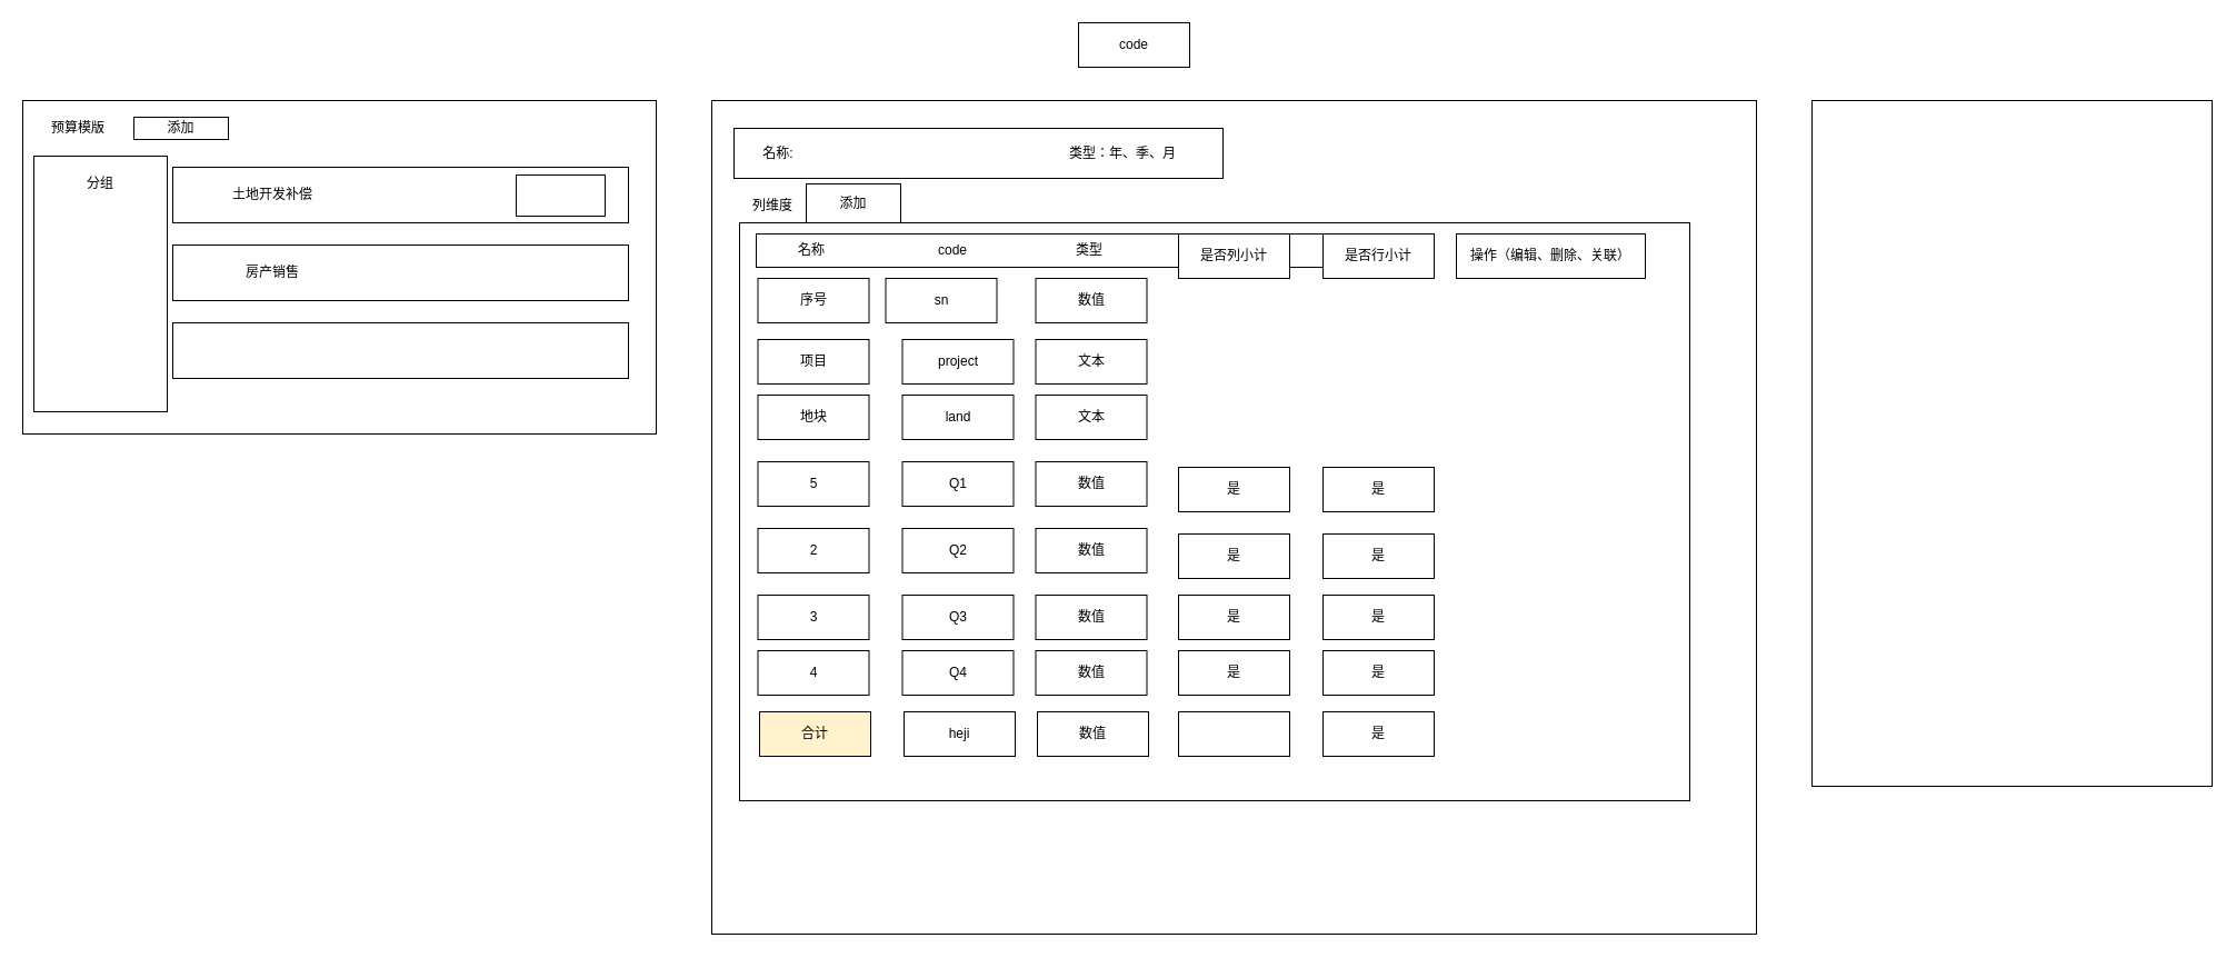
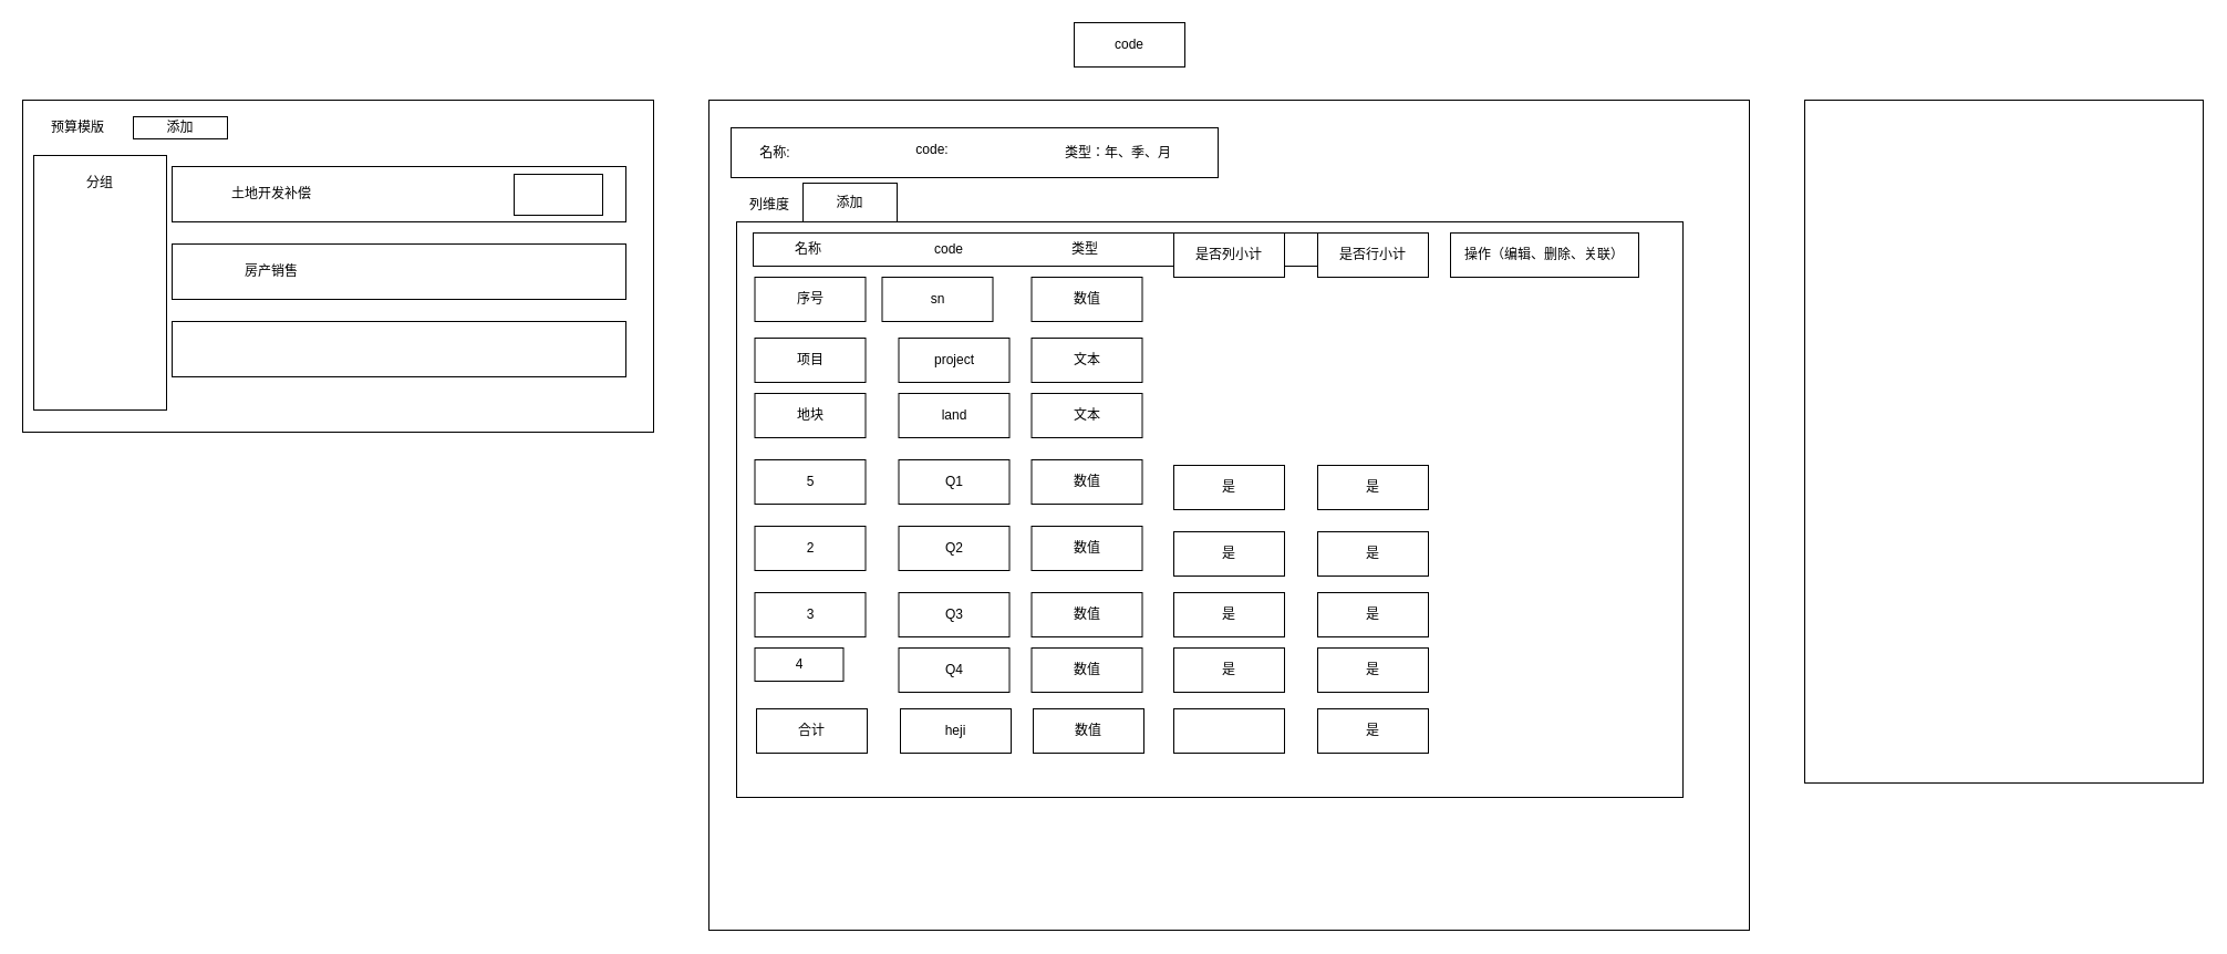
  <mxCell id="0" />
  <mxCell id="1" parent="0" />
  <mxCell id="2" value="" style="rounded=0;whiteSpace=wrap;html=1;" vertex="1" parent="1"><mxGeometry x="640" y="90" width="940" height="750" as="geometry" /></mxCell>
  <mxCell id="3" value="" style="rounded=0;whiteSpace=wrap;html=1;" vertex="1" parent="1"><mxGeometry x="20" y="90" width="570" height="300" as="geometry" /></mxCell>
  <mxCell id="4" value="预算模版" style="text;html=1;align=center;verticalAlign=middle;whiteSpace=wrap;rounded=0;" vertex="1" parent="1"><mxGeometry x="40" y="100" width="60" height="30" as="geometry" /></mxCell>
  <mxCell id="5" value="" style="rounded=0;whiteSpace=wrap;html=1;" vertex="1" parent="1"><mxGeometry x="155" y="150" width="410" height="50" as="geometry" /></mxCell>
  <mxCell id="6" value="" style="rounded=0;whiteSpace=wrap;html=1;" vertex="1" parent="1"><mxGeometry x="155" y="220" width="410" height="50" as="geometry" /></mxCell>
  <mxCell id="7" value="" style="rounded=0;whiteSpace=wrap;html=1;" vertex="1" parent="1"><mxGeometry x="155" y="290" width="410" height="50" as="geometry" /></mxCell>
  <mxCell id="8" value="土地开发补偿" style="text;html=1;align=center;verticalAlign=middle;whiteSpace=wrap;rounded=0;" vertex="1" parent="1"><mxGeometry x="180" y="160" width="130" height="30" as="geometry" /></mxCell>
  <mxCell id="9" value="房产销售" style="text;html=1;align=center;verticalAlign=middle;whiteSpace=wrap;rounded=0;" vertex="1" parent="1"><mxGeometry x="180" y="230" width="130" height="30" as="geometry" /></mxCell>
  <mxCell id="10" value="" style="rounded=0;whiteSpace=wrap;html=1;" vertex="1" parent="1"><mxGeometry x="30" y="140" width="120" height="230" as="geometry" /></mxCell>
  <mxCell id="11" value="分组" style="text;html=1;align=center;verticalAlign=middle;whiteSpace=wrap;rounded=0;" vertex="1" parent="1"><mxGeometry x="60" y="150" width="60" height="30" as="geometry" /></mxCell>
  <mxCell id="12" value="" style="rounded=0;whiteSpace=wrap;html=1;" vertex="1" parent="1"><mxGeometry x="660" y="115" width="440" height="45" as="geometry" /></mxCell>
  <mxCell id="13" value="名称:" style="text;html=1;align=center;verticalAlign=middle;whiteSpace=wrap;rounded=0;" vertex="1" parent="1"><mxGeometry x="670" y="123" width="60" height="30" as="geometry" /></mxCell>
  <mxCell id="14" value="类型：年、季、月" style="text;html=1;align=center;verticalAlign=middle;whiteSpace=wrap;rounded=0;" vertex="1" parent="1"><mxGeometry x="925" y="123" width="170" height="30" as="geometry" /></mxCell>
  <mxCell id="15" value="" style="rounded=0;whiteSpace=wrap;html=1;" vertex="1" parent="1"><mxGeometry x="665" y="200" width="855" height="520" as="geometry" /></mxCell>
  <mxCell id="16" value="列维度" style="text;html=1;align=center;verticalAlign=middle;whiteSpace=wrap;rounded=0;" vertex="1" parent="1"><mxGeometry x="665" y="170" width="60" height="30" as="geometry" /></mxCell>
  <mxCell id="17" value="项目" style="rounded=0;whiteSpace=wrap;html=1;" vertex="1" parent="1"><mxGeometry x="681.5" y="305" width="100" height="40" as="geometry" /></mxCell>
  <mxCell id="18" value="地块" style="rounded=0;whiteSpace=wrap;html=1;" vertex="1" parent="1"><mxGeometry x="681.5" y="355" width="100" height="40" as="geometry" /></mxCell>
  <mxCell id="19" value="project" style="rounded=0;whiteSpace=wrap;html=1;" vertex="1" parent="1"><mxGeometry x="811.5" y="305" width="100" height="40" as="geometry" /></mxCell>
  <mxCell id="20" value="文本" style="rounded=0;whiteSpace=wrap;html=1;" vertex="1" parent="1"><mxGeometry x="931.5" y="305" width="100" height="40" as="geometry" /></mxCell>
  <mxCell id="21" value="land" style="rounded=0;whiteSpace=wrap;html=1;" vertex="1" parent="1"><mxGeometry x="811.5" y="355" width="100" height="40" as="geometry" /></mxCell>
  <mxCell id="22" value="文本" style="rounded=0;whiteSpace=wrap;html=1;" vertex="1" parent="1"><mxGeometry x="931.5" y="355" width="100" height="40" as="geometry" /></mxCell>
  <mxCell id="23" value="code" style="rounded=0;whiteSpace=wrap;html=1;" vertex="1" parent="1"><mxGeometry x="970" y="20" width="100" height="40" as="geometry" /></mxCell>
  <mxCell id="24" value="" style="rounded=0;whiteSpace=wrap;html=1;" vertex="1" parent="1"><mxGeometry x="464" y="157" width="80" height="37" as="geometry" /></mxCell>
  <mxCell id="25" value="5" style="rounded=0;whiteSpace=wrap;html=1;" vertex="1" parent="1"><mxGeometry x="681.5" y="415" width="100" height="40" as="geometry" /></mxCell>
  <mxCell id="26" value="Q1" style="rounded=0;whiteSpace=wrap;html=1;" vertex="1" parent="1"><mxGeometry x="811.5" y="415" width="100" height="40" as="geometry" /></mxCell>
  <mxCell id="27" value="数值" style="rounded=0;whiteSpace=wrap;html=1;" vertex="1" parent="1"><mxGeometry x="931.5" y="415" width="100" height="40" as="geometry" /></mxCell>
  <mxCell id="28" value="2" style="rounded=0;whiteSpace=wrap;html=1;" vertex="1" parent="1"><mxGeometry x="681.5" y="475" width="100" height="40" as="geometry" /></mxCell>
  <mxCell id="29" value="Q2" style="rounded=0;whiteSpace=wrap;html=1;" vertex="1" parent="1"><mxGeometry x="811.5" y="475" width="100" height="40" as="geometry" /></mxCell>
  <mxCell id="30" value="数值" style="rounded=0;whiteSpace=wrap;html=1;" vertex="1" parent="1"><mxGeometry x="931.5" y="475" width="100" height="40" as="geometry" /></mxCell>
- <mxCell id="31" value="4" style="rounded=0;whiteSpace=wrap;html=1;" vertex="1" parent="1"><mxGeometry x="681.5" y="585" width="100" height="40" as="geometry" /></mxCell>
+ <mxCell id="31" value="4" style="rounded=0;whiteSpace=wrap;html=1;" vertex="1" parent="1"><mxGeometry x="681.5" y="585" width="80" height="30" as="geometry" /></mxCell>
  <mxCell id="32" value="Q4" style="rounded=0;whiteSpace=wrap;html=1;" vertex="1" parent="1"><mxGeometry x="811.5" y="585" width="100" height="40" as="geometry" /></mxCell>
  <mxCell id="33" value="数值" style="rounded=0;whiteSpace=wrap;html=1;" vertex="1" parent="1"><mxGeometry x="931.5" y="585" width="100" height="40" as="geometry" /></mxCell>
  <mxCell id="34" value="3" style="rounded=0;whiteSpace=wrap;html=1;" vertex="1" parent="1"><mxGeometry x="681.5" y="535" width="100" height="40" as="geometry" /></mxCell>
  <mxCell id="35" value="Q3" style="rounded=0;whiteSpace=wrap;html=1;" vertex="1" parent="1"><mxGeometry x="811.5" y="535" width="100" height="40" as="geometry" /></mxCell>
  <mxCell id="36" value="数值" style="rounded=0;whiteSpace=wrap;html=1;" vertex="1" parent="1"><mxGeometry x="931.5" y="535" width="100" height="40" as="geometry" /></mxCell>
  <mxCell id="37" value="" style="rounded=0;whiteSpace=wrap;html=1;" vertex="1" parent="1"><mxGeometry x="680" y="210" width="510" height="30" as="geometry" /></mxCell>
  <mxCell id="38" value="名称" style="text;html=1;align=center;verticalAlign=middle;whiteSpace=wrap;rounded=0;" vertex="1" parent="1"><mxGeometry x="700" y="210" width="60" height="30" as="geometry" /></mxCell>
  <mxCell id="39" value="code" style="text;html=1;align=center;verticalAlign=middle;whiteSpace=wrap;rounded=0;" vertex="1" parent="1"><mxGeometry x="826.5" y="210" width="60" height="30" as="geometry" /></mxCell>
  <mxCell id="40" value="类型" style="text;html=1;align=center;verticalAlign=middle;whiteSpace=wrap;rounded=0;" vertex="1" parent="1"><mxGeometry x="950" y="210" width="60" height="30" as="geometry" /></mxCell>
  <mxCell id="41" value="" style="rounded=0;whiteSpace=wrap;html=1;" vertex="1" parent="1"><mxGeometry x="1630" y="90" width="360" height="617" as="geometry" /></mxCell>
+ <mxCell id="42" value="code:" style="text;html=1;align=center;verticalAlign=middle;whiteSpace=wrap;rounded=0;" vertex="1" parent="1"><mxGeometry x="811.5" y="120" width="60" height="30" as="geometry" /></mxCell>
  <mxCell id="43" value="序号" style="rounded=0;whiteSpace=wrap;html=1;" vertex="1" parent="1"><mxGeometry x="681.5" y="250" width="100" height="40" as="geometry" /></mxCell>
  <mxCell id="44" value="sn" style="rounded=0;whiteSpace=wrap;html=1;" vertex="1" parent="1"><mxGeometry x="796.5" y="250" width="100" height="40" as="geometry" /></mxCell>
  <mxCell id="45" value="数值" style="rounded=0;whiteSpace=wrap;html=1;" vertex="1" parent="1"><mxGeometry x="931.5" y="250" width="100" height="40" as="geometry" /></mxCell>
- <mxCell id="46" value="合计" style="rounded=0;whiteSpace=wrap;html=1;fillColor=#fff2cc;" vertex="1" parent="1"><mxGeometry x="683" y="640" width="100" height="40" as="geometry" /></mxCell>
+ <mxCell id="46" value="合计" style="rounded=0;whiteSpace=wrap;html=1;" vertex="1" parent="1"><mxGeometry x="683" y="640" width="100" height="40" as="geometry" /></mxCell>
  <mxCell id="47" value="heji" style="rounded=0;whiteSpace=wrap;html=1;" vertex="1" parent="1"><mxGeometry x="813" y="640" width="100" height="40" as="geometry" /></mxCell>
  <mxCell id="48" value="数值" style="rounded=0;whiteSpace=wrap;html=1;" vertex="1" parent="1"><mxGeometry x="933" y="640" width="100" height="40" as="geometry" /></mxCell>
  <mxCell id="49" value="" style="rounded=0;whiteSpace=wrap;html=1;" vertex="1" parent="1"><mxGeometry x="1060" y="640" width="100" height="40" as="geometry" /></mxCell>
  <mxCell id="50" value="是否列小计" style="rounded=0;whiteSpace=wrap;html=1;" vertex="1" parent="1"><mxGeometry x="1060" y="210" width="100" height="40" as="geometry" /></mxCell>
  <mxCell id="51" value="是" style="rounded=0;whiteSpace=wrap;html=1;" vertex="1" parent="1"><mxGeometry x="1060" y="420" width="100" height="40" as="geometry" /></mxCell>
  <mxCell id="52" value="是" style="rounded=0;whiteSpace=wrap;html=1;" vertex="1" parent="1"><mxGeometry x="1060" y="480" width="100" height="40" as="geometry" /></mxCell>
  <mxCell id="53" value="是" style="rounded=0;whiteSpace=wrap;html=1;" vertex="1" parent="1"><mxGeometry x="1060" y="535" width="100" height="40" as="geometry" /></mxCell>
  <mxCell id="54" value="是" style="rounded=0;whiteSpace=wrap;html=1;" vertex="1" parent="1"><mxGeometry x="1060" y="585" width="100" height="40" as="geometry" /></mxCell>
  <mxCell id="55" value="是否行小计" style="rounded=0;whiteSpace=wrap;html=1;" vertex="1" parent="1"><mxGeometry x="1190" y="210" width="100" height="40" as="geometry" /></mxCell>
  <mxCell id="56" value="是" style="rounded=0;whiteSpace=wrap;html=1;" vertex="1" parent="1"><mxGeometry x="1190" y="420" width="100" height="40" as="geometry" /></mxCell>
  <mxCell id="57" value="是" style="rounded=0;whiteSpace=wrap;html=1;" vertex="1" parent="1"><mxGeometry x="1190" y="480" width="100" height="40" as="geometry" /></mxCell>
  <mxCell id="58" value="是" style="rounded=0;whiteSpace=wrap;html=1;" vertex="1" parent="1"><mxGeometry x="1190" y="535" width="100" height="40" as="geometry" /></mxCell>
  <mxCell id="59" value="是" style="rounded=0;whiteSpace=wrap;html=1;" vertex="1" parent="1"><mxGeometry x="1190" y="585" width="100" height="40" as="geometry" /></mxCell>
  <mxCell id="60" value="是" style="rounded=0;whiteSpace=wrap;html=1;" vertex="1" parent="1"><mxGeometry x="1190" y="640" width="100" height="40" as="geometry" /></mxCell>
  <mxCell id="61" value="操作（编辑、删除、关联）" style="rounded=0;whiteSpace=wrap;html=1;" vertex="1" parent="1"><mxGeometry x="1310" y="210" width="170" height="40" as="geometry" /></mxCell>
  <mxCell id="62" value="添加" style="rounded=0;whiteSpace=wrap;html=1;" vertex="1" parent="1"><mxGeometry x="725" y="165" width="85" height="35" as="geometry" /></mxCell>
  <mxCell id="63" value="添加" style="rounded=0;whiteSpace=wrap;html=1;" vertex="1" parent="1"><mxGeometry x="120" y="105" width="85" height="20" as="geometry" /></mxCell>
